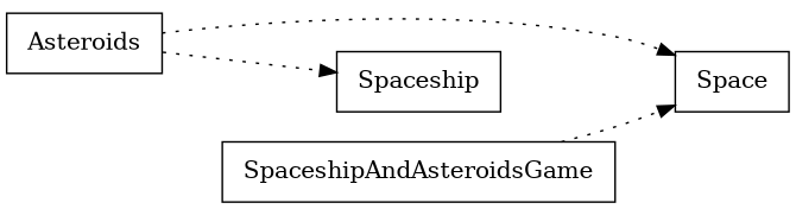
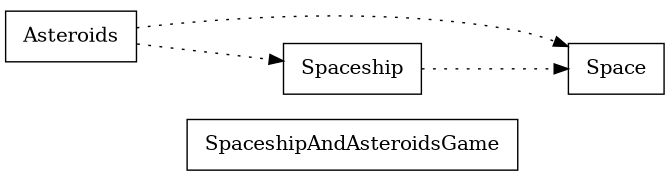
  digraph {
    rankdir=LR
    node [shape=box]
    edge [style=dotted]
    n1 [label=" Asteroids "]
    n2 [label=" Space "]
    n3 [label=" Spaceship "]
    n4 [label=" SpaceshipAndAsteroidsGame "]
    n1 -> n2
    n1 -> n3
-   n4 -> n2
+   n3 -> n2
  }
